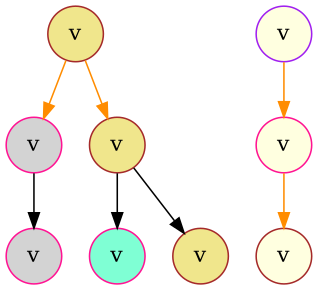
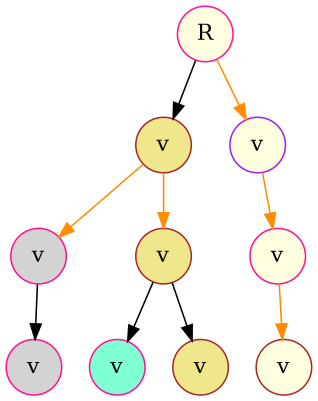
  digraph {
    node [shape=circle style=filled fillcolor=lightyellow color=deeppink]
    edge [color=darkorange]
    n1 [label=v fillcolor=khaki color=brown]
    n2 [label=v color=purple]
    n3 [label=v fillcolor=lightgrey]
    n4 [label=v fillcolor=khaki color=brown]
    n5 [label=v]
    n6 [label=v fillcolor=aquamarine]
    n7 [label=v fillcolor=khaki color=brown]
    n8 [label=v color=brown]
    n9 [label=v fillcolor=lightgrey]
+   R
    subgraph sub_1 {
      rank=same
      n1
      n2
    }
    subgraph sub_2 {
      rank=same
      n3
      n4
      n5
    }
    subgraph sub_3 {
      rank=same
      n6
      n7
      n8
      n9
    }
    n1 -> n3
    n1 -> n4
    n2 -> n5
    n3 -> n9 [color=black]
    n4 -> n6 [color=black]
    n4 -> n7 [color=black]
    n5 -> n8
+   R -> n1 [color=black]
+   R -> n2
  }
